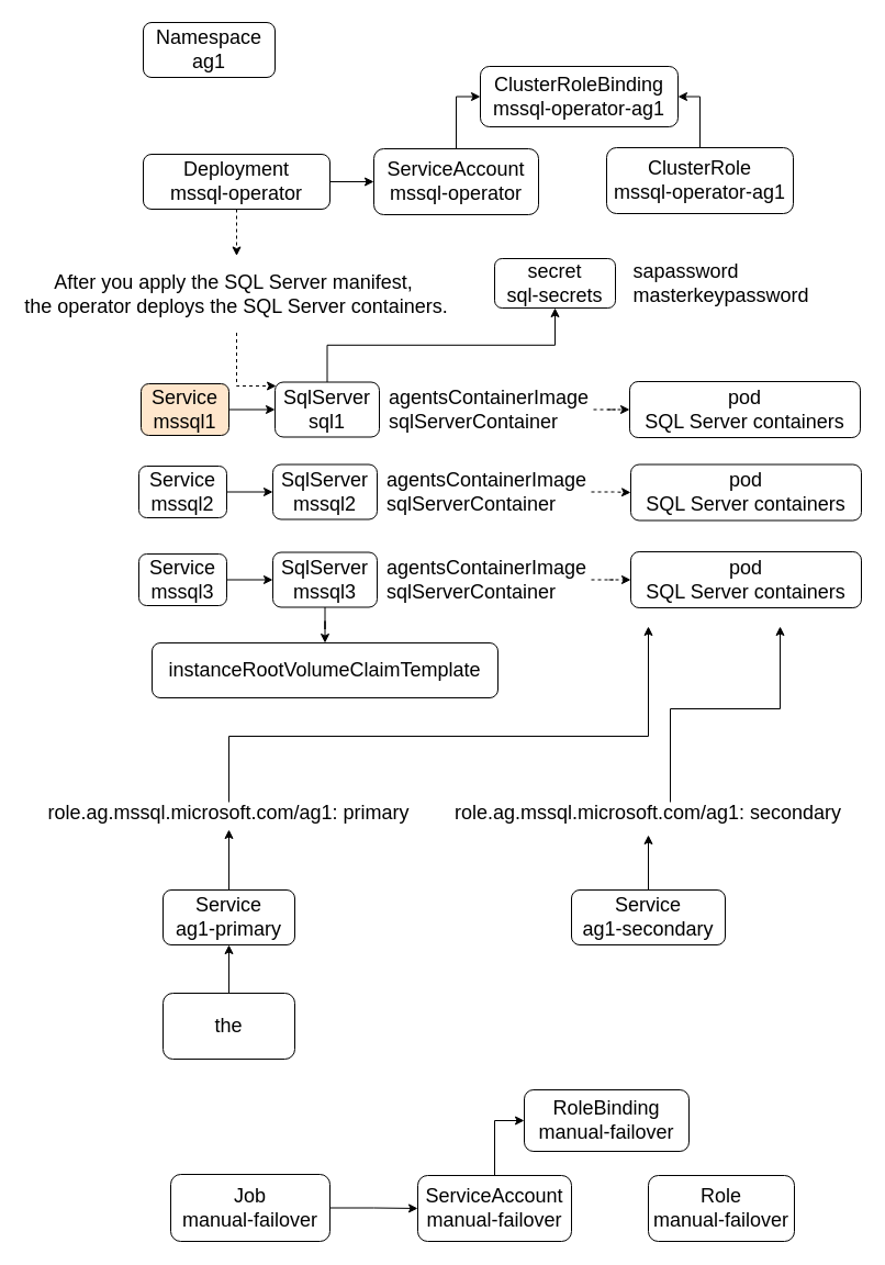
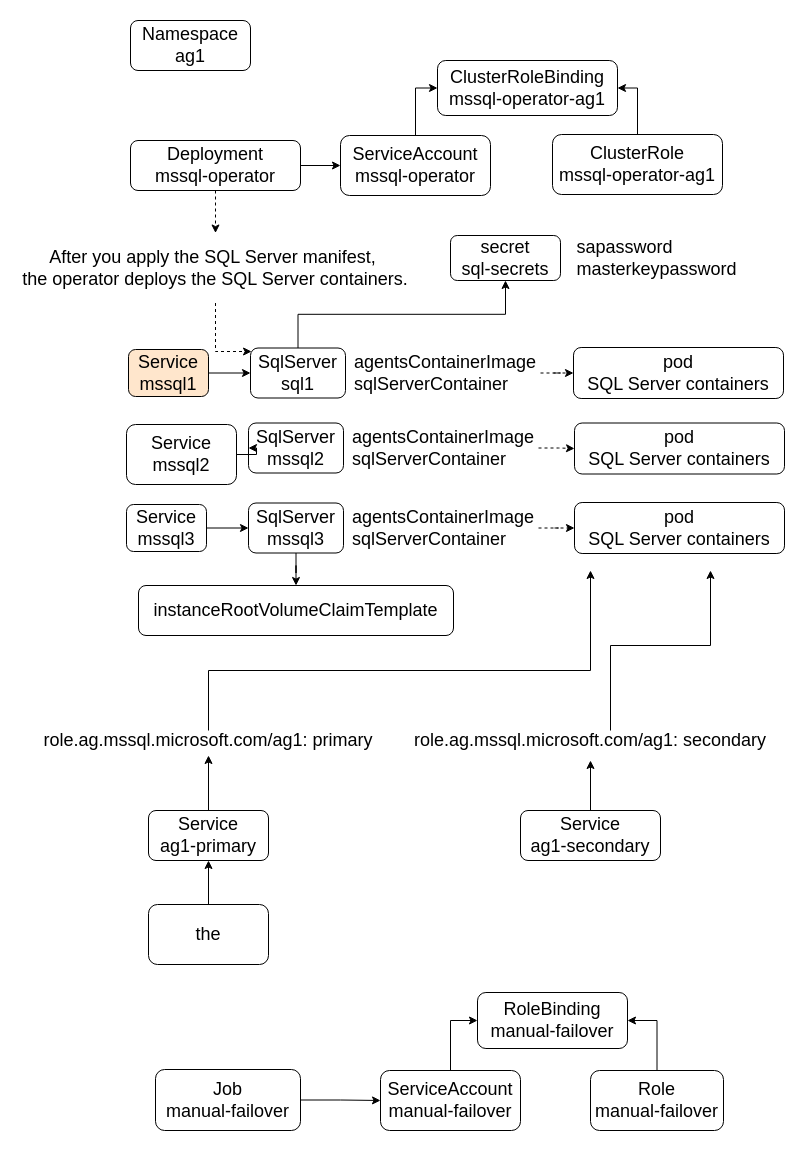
  <mxCell id="0" />
  <mxCell id="1" parent="0" />
  <mxCell id="2" value="&lt;span&gt;&lt;font style=&quot;font-size: 18px&quot;&gt;Namespace&lt;br&gt;ag1&lt;/font&gt;&lt;/span&gt;" style="rounded=1;whiteSpace=wrap;html=1;" vertex="1" parent="1"><mxGeometry x="130" y="20" width="120" height="50" as="geometry" /></mxCell>
  <mxCell id="3" style="edgeStyle=orthogonalEdgeStyle;rounded=0;orthogonalLoop=1;jettySize=auto;html=1;entryX=0;entryY=0.5;entryDx=0;entryDy=0;exitX=0.5;exitY=0;exitDx=0;exitDy=0;" edge="1" parent="1" source="4" target="7"><mxGeometry relative="1" as="geometry" /></mxCell>
  <mxCell id="4" value="&lt;font style=&quot;font-size: 18px&quot;&gt;ServiceAccount&lt;br&gt;mssql-operator&lt;/font&gt;" style="rounded=1;whiteSpace=wrap;html=1;" vertex="1" parent="1"><mxGeometry x="340" y="135" width="150" height="60" as="geometry" /></mxCell>
  <mxCell id="5" style="edgeStyle=orthogonalEdgeStyle;rounded=0;orthogonalLoop=1;jettySize=auto;html=1;exitX=0.5;exitY=0;exitDx=0;exitDy=0;entryX=1;entryY=0.5;entryDx=0;entryDy=0;" edge="1" parent="1" source="6" target="7"><mxGeometry relative="1" as="geometry" /></mxCell>
  <mxCell id="6" value="&lt;font style=&quot;font-size: 18px&quot;&gt;ClusterRole&lt;br&gt;mssql-operator-ag1&lt;/font&gt;&lt;br&gt;" style="rounded=1;whiteSpace=wrap;html=1;" vertex="1" parent="1"><mxGeometry x="552" y="134" width="170" height="60" as="geometry" /></mxCell>
  <mxCell id="7" value="&lt;font style=&quot;font-size: 18px&quot;&gt;ClusterRoleBinding&lt;br&gt;mssql-operator-ag1&lt;/font&gt;&lt;br&gt;" style="rounded=1;whiteSpace=wrap;html=1;" vertex="1" parent="1"><mxGeometry x="437" y="60" width="180" height="55" as="geometry" /></mxCell>
  <mxCell id="8" style="edgeStyle=orthogonalEdgeStyle;rounded=0;orthogonalLoop=1;jettySize=auto;html=1;dashed=1;" edge="1" parent="1" source="10" target="32"><mxGeometry relative="1" as="geometry" /></mxCell>
  <mxCell id="9" style="edgeStyle=orthogonalEdgeStyle;rounded=0;orthogonalLoop=1;jettySize=auto;html=1;exitX=1;exitY=0.5;exitDx=0;exitDy=0;entryX=0;entryY=0.5;entryDx=0;entryDy=0;" edge="1" parent="1" source="10" target="4"><mxGeometry relative="1" as="geometry" /></mxCell>
  <mxCell id="10" value="&lt;font style=&quot;font-size: 18px&quot;&gt;Deployment&lt;br&gt;mssql-operator&lt;/font&gt;&lt;br&gt;" style="rounded=1;whiteSpace=wrap;html=1;" vertex="1" parent="1"><mxGeometry x="130" y="140" width="170" height="50" as="geometry" /></mxCell>
  <mxCell id="11" value="&lt;font style=&quot;font-size: 18px&quot;&gt;secret&lt;br&gt;sql-secrets&lt;/font&gt;&lt;br&gt;" style="rounded=1;whiteSpace=wrap;html=1;" vertex="1" parent="1"><mxGeometry x="450" y="235" width="110" height="45" as="geometry" /></mxCell>
  <mxCell id="12" value="&lt;div style=&quot;text-align: left&quot;&gt;&lt;span style=&quot;font-size: 18px&quot;&gt;sapassword&lt;/span&gt;&lt;/div&gt;&lt;font style=&quot;font-size: 18px&quot;&gt;&lt;div style=&quot;text-align: left&quot;&gt;&lt;span&gt;masterkeypassword&lt;/span&gt;&lt;/div&gt;&lt;/font&gt;" style="text;html=1;strokeColor=none;fillColor=none;align=center;verticalAlign=middle;whiteSpace=wrap;rounded=0;" vertex="1" parent="1"><mxGeometry x="570" y="232.5" width="173" height="50" as="geometry" /></mxCell>
  <mxCell id="13" style="edgeStyle=orthogonalEdgeStyle;rounded=0;orthogonalLoop=1;jettySize=auto;html=1;entryX=0.5;entryY=1;entryDx=0;entryDy=0;exitX=0.5;exitY=0;exitDx=0;exitDy=0;" edge="1" parent="1" source="14" target="11"><mxGeometry relative="1" as="geometry" /></mxCell>
  <mxCell id="14" value="&lt;font style=&quot;font-size: 18px&quot;&gt;SqlServer&lt;br&gt;sql1&lt;/font&gt;&lt;br&gt;" style="rounded=1;whiteSpace=wrap;html=1;" vertex="1" parent="1"><mxGeometry x="250" y="347.5" width="95" height="50" as="geometry" /></mxCell>
  <mxCell id="15" value="" style="edgeStyle=orthogonalEdgeStyle;rounded=0;orthogonalLoop=1;jettySize=auto;html=1;dashed=1;" edge="1" parent="1" source="16" target="33"><mxGeometry relative="1" as="geometry" /></mxCell>
  <mxCell id="16" value="&lt;div style=&quot;text-align: left&quot;&gt;&lt;span style=&quot;font-size: 18px&quot;&gt;agentsContainerImage&lt;/span&gt;&lt;/div&gt;&lt;font style=&quot;font-size: 18px&quot;&gt;&lt;div style=&quot;text-align: left&quot;&gt;&lt;span&gt;sqlServerContainer&lt;/span&gt;&lt;/div&gt;&lt;/font&gt;" style="text;html=1;strokeColor=none;fillColor=none;align=center;verticalAlign=middle;whiteSpace=wrap;rounded=0;" vertex="1" parent="1"><mxGeometry x="350" y="345" width="190" height="55" as="geometry" /></mxCell>
  <mxCell id="17" style="edgeStyle=orthogonalEdgeStyle;rounded=0;orthogonalLoop=1;jettySize=auto;html=1;entryX=0;entryY=0.5;entryDx=0;entryDy=0;" edge="1" parent="1" source="18" target="14"><mxGeometry relative="1" as="geometry" /></mxCell>
  <mxCell id="18" value="&lt;font style=&quot;font-size: 18px&quot;&gt;Service&lt;br&gt;mssql1&lt;/font&gt;&lt;br&gt;" style="rounded=1;whiteSpace=wrap;html=1;fillColor=#ffe6cc;" vertex="1" parent="1"><mxGeometry x="128" y="349" width="80" height="47" as="geometry" /></mxCell>
  <mxCell id="19" value="&lt;font style=&quot;font-size: 18px&quot;&gt;SqlServer&lt;br&gt;mssql2&lt;/font&gt;&lt;br&gt;" style="rounded=1;whiteSpace=wrap;html=1;" vertex="1" parent="1"><mxGeometry x="248" y="422.5" width="95" height="50" as="geometry" /></mxCell>
  <mxCell id="20" value="" style="edgeStyle=orthogonalEdgeStyle;rounded=0;orthogonalLoop=1;jettySize=auto;html=1;dashed=1;" edge="1" parent="1" source="21" target="34"><mxGeometry relative="1" as="geometry" /></mxCell>
  <mxCell id="21" value="&lt;div style=&quot;text-align: left&quot;&gt;&lt;span style=&quot;font-size: 18px&quot;&gt;agentsContainerImage&lt;/span&gt;&lt;/div&gt;&lt;font style=&quot;font-size: 18px&quot;&gt;&lt;div style=&quot;text-align: left&quot;&gt;&lt;span&gt;sqlServerContainer&lt;/span&gt;&lt;/div&gt;&lt;/font&gt;" style="text;html=1;strokeColor=none;fillColor=none;align=center;verticalAlign=middle;whiteSpace=wrap;rounded=0;" vertex="1" parent="1"><mxGeometry x="348" y="420" width="190" height="55" as="geometry" /></mxCell>
  <mxCell id="22" style="edgeStyle=orthogonalEdgeStyle;rounded=0;orthogonalLoop=1;jettySize=auto;html=1;entryX=0;entryY=0.5;entryDx=0;entryDy=0;" edge="1" parent="1" source="23" target="19"><mxGeometry relative="1" as="geometry" /></mxCell>
- <mxCell id="23" value="&lt;font style=&quot;font-size: 18px&quot;&gt;Service&lt;br&gt;mssql2&lt;/font&gt;&lt;br&gt;" style="rounded=1;whiteSpace=wrap;html=1;" vertex="1" parent="1"><mxGeometry x="126" y="424" width="80" height="47" as="geometry" /></mxCell>
+ <mxCell id="23" value="&lt;font style=&quot;font-size: 18px&quot;&gt;Service&lt;br&gt;mssql2&lt;/font&gt;&lt;br&gt;" style="rounded=1;whiteSpace=wrap;html=1;" vertex="1" parent="1"><mxGeometry x="126" y="424" width="110" height="60" as="geometry" /></mxCell>
  <mxCell id="24" style="edgeStyle=orthogonalEdgeStyle;rounded=0;orthogonalLoop=1;jettySize=auto;html=1;entryX=0.5;entryY=0;entryDx=0;entryDy=0;" edge="1" parent="1" source="25" target="30"><mxGeometry relative="1" as="geometry" /></mxCell>
  <mxCell id="25" value="&lt;font style=&quot;font-size: 18px&quot;&gt;SqlServer&lt;br&gt;mssql3&lt;/font&gt;&lt;br&gt;" style="rounded=1;whiteSpace=wrap;html=1;" vertex="1" parent="1"><mxGeometry x="248" y="502.5" width="95" height="50" as="geometry" /></mxCell>
  <mxCell id="26" style="edgeStyle=orthogonalEdgeStyle;rounded=0;orthogonalLoop=1;jettySize=auto;html=1;entryX=0;entryY=0.5;entryDx=0;entryDy=0;dashed=1;" edge="1" parent="1" source="27" target="35"><mxGeometry relative="1" as="geometry" /></mxCell>
  <mxCell id="27" value="&lt;div style=&quot;text-align: left&quot;&gt;&lt;span style=&quot;font-size: 18px&quot;&gt;agentsContainerImage&lt;/span&gt;&lt;/div&gt;&lt;font style=&quot;font-size: 18px&quot;&gt;&lt;div style=&quot;text-align: left&quot;&gt;&lt;span&gt;sqlServerContainer&lt;/span&gt;&lt;/div&gt;&lt;/font&gt;" style="text;html=1;strokeColor=none;fillColor=none;align=center;verticalAlign=middle;whiteSpace=wrap;rounded=0;" vertex="1" parent="1"><mxGeometry x="348" y="500" width="190" height="55" as="geometry" /></mxCell>
  <mxCell id="28" style="edgeStyle=orthogonalEdgeStyle;rounded=0;orthogonalLoop=1;jettySize=auto;html=1;entryX=0;entryY=0.5;entryDx=0;entryDy=0;" edge="1" parent="1" source="29" target="25"><mxGeometry relative="1" as="geometry" /></mxCell>
  <mxCell id="29" value="&lt;font style=&quot;font-size: 18px&quot;&gt;Service&lt;br&gt;mssql3&lt;/font&gt;&lt;br&gt;" style="rounded=1;whiteSpace=wrap;html=1;" vertex="1" parent="1"><mxGeometry x="126" y="504" width="80" height="47" as="geometry" /></mxCell>
  <mxCell id="30" value="&lt;font style=&quot;font-size: 18px&quot;&gt;instanceRootVolumeClaimTemplate&lt;/font&gt;" style="rounded=1;whiteSpace=wrap;html=1;" vertex="1" parent="1"><mxGeometry x="138" y="585" width="315" height="50" as="geometry" /></mxCell>
  <mxCell id="31" style="edgeStyle=orthogonalEdgeStyle;rounded=0;orthogonalLoop=1;jettySize=auto;html=1;entryX=0.011;entryY=0.07;entryDx=0;entryDy=0;entryPerimeter=0;dashed=1;" edge="1" parent="1" source="32" target="14"><mxGeometry relative="1" as="geometry" /></mxCell>
  <mxCell id="32" value="&lt;div&gt;&lt;font style=&quot;font-size: 18px&quot;&gt;After you apply the SQL Server manifest,&amp;nbsp;&lt;/font&gt;&lt;/div&gt;&lt;div&gt;&lt;font style=&quot;font-size: 18px&quot;&gt;the operator deploys the SQL Server containers.&lt;/font&gt;&lt;/div&gt;" style="text;html=1;strokeColor=none;fillColor=none;align=center;verticalAlign=middle;whiteSpace=wrap;rounded=0;" vertex="1" parent="1"><mxGeometry x="20" y="232.5" width="390" height="70" as="geometry" /></mxCell>
  <mxCell id="33" value="&lt;font style=&quot;font-size: 18px&quot;&gt;pod&lt;br&gt;&lt;span&gt;SQL Server containers&lt;/span&gt;&lt;/font&gt;&lt;br&gt;" style="rounded=1;whiteSpace=wrap;html=1;" vertex="1" parent="1"><mxGeometry x="573" y="347" width="210" height="51" as="geometry" /></mxCell>
  <mxCell id="34" value="&lt;font style=&quot;font-size: 18px&quot;&gt;pod&lt;br&gt;&lt;span&gt;SQL Server containers&lt;/span&gt;&lt;/font&gt;&lt;br&gt;" style="rounded=1;whiteSpace=wrap;html=1;" vertex="1" parent="1"><mxGeometry x="574" y="422.5" width="210" height="51" as="geometry" /></mxCell>
  <mxCell id="35" value="&lt;font style=&quot;font-size: 18px&quot;&gt;pod&lt;br&gt;&lt;span&gt;SQL Server containers&lt;/span&gt;&lt;/font&gt;&lt;br&gt;" style="rounded=1;whiteSpace=wrap;html=1;" vertex="1" parent="1"><mxGeometry x="574" y="502" width="210" height="51" as="geometry" /></mxCell>
  <mxCell id="36" style="edgeStyle=orthogonalEdgeStyle;rounded=0;orthogonalLoop=1;jettySize=auto;html=1;entryX=0.5;entryY=1;entryDx=0;entryDy=0;" edge="1" parent="1" source="37" target="41"><mxGeometry relative="1" as="geometry" /></mxCell>
  <mxCell id="37" value="&lt;font style=&quot;font-size: 18px&quot;&gt;Service&lt;br&gt;ag1-primary&lt;/font&gt;&lt;br&gt;" style="rounded=1;whiteSpace=wrap;html=1;" vertex="1" parent="1"><mxGeometry x="148" y="810" width="120" height="50" as="geometry" /></mxCell>
  <mxCell id="38" style="edgeStyle=orthogonalEdgeStyle;rounded=0;orthogonalLoop=1;jettySize=auto;html=1;entryX=0.5;entryY=1;entryDx=0;entryDy=0;" edge="1" parent="1" source="39" target="43"><mxGeometry relative="1" as="geometry" /></mxCell>
  <mxCell id="39" value="&lt;font style=&quot;font-size: 18px&quot;&gt;Service&lt;br&gt;ag1-secondary&lt;/font&gt;&lt;br&gt;" style="rounded=1;whiteSpace=wrap;html=1;" vertex="1" parent="1"><mxGeometry x="520" y="810" width="140" height="50" as="geometry" /></mxCell>
  <mxCell id="40" style="edgeStyle=orthogonalEdgeStyle;rounded=0;orthogonalLoop=1;jettySize=auto;html=1;" edge="1" parent="1"><mxGeometry relative="1" as="geometry"><mxPoint x="590" y="570" as="targetPoint" /><mxPoint x="208" y="730" as="sourcePoint" /><Array as="points"><mxPoint x="208" y="670" /><mxPoint x="590" y="670" /></Array></mxGeometry></mxCell>
  <mxCell id="41" value="&lt;font style=&quot;font-size: 18px&quot;&gt;role.ag.mssql.microsoft.com/ag1: primary&lt;/font&gt;" style="text;html=1;strokeColor=none;fillColor=none;align=center;verticalAlign=middle;whiteSpace=wrap;rounded=0;" vertex="1" parent="1"><mxGeometry x="38" y="725" width="340" height="30" as="geometry" /></mxCell>
  <mxCell id="42" style="edgeStyle=orthogonalEdgeStyle;rounded=0;orthogonalLoop=1;jettySize=auto;html=1;" edge="1" parent="1"><mxGeometry relative="1" as="geometry"><mxPoint x="710" y="570" as="targetPoint" /><mxPoint x="610" y="730" as="sourcePoint" /><Array as="points"><mxPoint x="610" y="645" /><mxPoint x="710" y="645" /></Array></mxGeometry></mxCell>
  <mxCell id="43" value="&lt;font style=&quot;font-size: 18px&quot;&gt;role.ag.mssql.microsoft.com/ag1: secondary&lt;/font&gt;" style="text;html=1;strokeColor=none;fillColor=none;align=center;verticalAlign=middle;whiteSpace=wrap;rounded=0;" vertex="1" parent="1"><mxGeometry x="410" y="720" width="360" height="40" as="geometry" /></mxCell>
  <mxCell id="44" style="edgeStyle=orthogonalEdgeStyle;rounded=0;orthogonalLoop=1;jettySize=auto;html=1;entryX=0.5;entryY=1;entryDx=0;entryDy=0;" edge="1" parent="1" source="45" target="37"><mxGeometry relative="1" as="geometry" /></mxCell>
  <mxCell id="45" value="&lt;font style=&quot;font-size: 18px&quot;&gt;the&lt;/font&gt;" style="rounded=1;whiteSpace=wrap;html=1;" vertex="1" parent="1"><mxGeometry x="148" y="904" width="120" height="60" as="geometry" /></mxCell>
+ <mxCell id="46" style="edgeStyle=orthogonalEdgeStyle;rounded=0;orthogonalLoop=1;jettySize=auto;html=1;entryX=1;entryY=0.5;entryDx=0;entryDy=0;" edge="1" parent="1" source="47" target="50"><mxGeometry relative="1" as="geometry" /></mxCell>
  <mxCell id="47" value="&lt;font style=&quot;font-size: 18px&quot;&gt;Role&lt;br&gt;manual-failover&lt;/font&gt;&lt;br&gt;" style="rounded=1;whiteSpace=wrap;html=1;" vertex="1" parent="1"><mxGeometry x="590" y="1070" width="133" height="60" as="geometry" /></mxCell>
  <mxCell id="48" style="edgeStyle=orthogonalEdgeStyle;rounded=0;orthogonalLoop=1;jettySize=auto;html=1;entryX=0;entryY=0.5;entryDx=0;entryDy=0;" edge="1" parent="1" source="49" target="50"><mxGeometry relative="1" as="geometry" /></mxCell>
  <mxCell id="49" value="&lt;font style=&quot;font-size: 18px&quot;&gt;&lt;span&gt;ServiceAccount&lt;/span&gt;&lt;br&gt;&lt;span&gt;manual-failover&lt;/span&gt;&lt;/font&gt;" style="rounded=1;whiteSpace=wrap;html=1;" vertex="1" parent="1"><mxGeometry x="380" y="1070" width="140" height="60" as="geometry" /></mxCell>
  <mxCell id="50" value="&lt;font style=&quot;font-size: 18px&quot;&gt;RoleBinding&lt;br&gt;manual-failover&lt;/font&gt;&lt;br&gt;" style="rounded=1;whiteSpace=wrap;html=1;" vertex="1" parent="1"><mxGeometry x="477" y="992" width="150" height="56" as="geometry" /></mxCell>
  <mxCell id="51" style="edgeStyle=orthogonalEdgeStyle;rounded=0;orthogonalLoop=1;jettySize=auto;html=1;entryX=0;entryY=0.5;entryDx=0;entryDy=0;" edge="1" parent="1" source="52" target="49"><mxGeometry relative="1" as="geometry" /></mxCell>
  <mxCell id="52" value="&lt;font style=&quot;font-size: 18px&quot;&gt;Job&lt;br&gt;manual-failover&lt;/font&gt;&lt;br&gt;" style="rounded=1;whiteSpace=wrap;html=1;" vertex="1" parent="1"><mxGeometry x="155" y="1069" width="145" height="61" as="geometry" /></mxCell>
